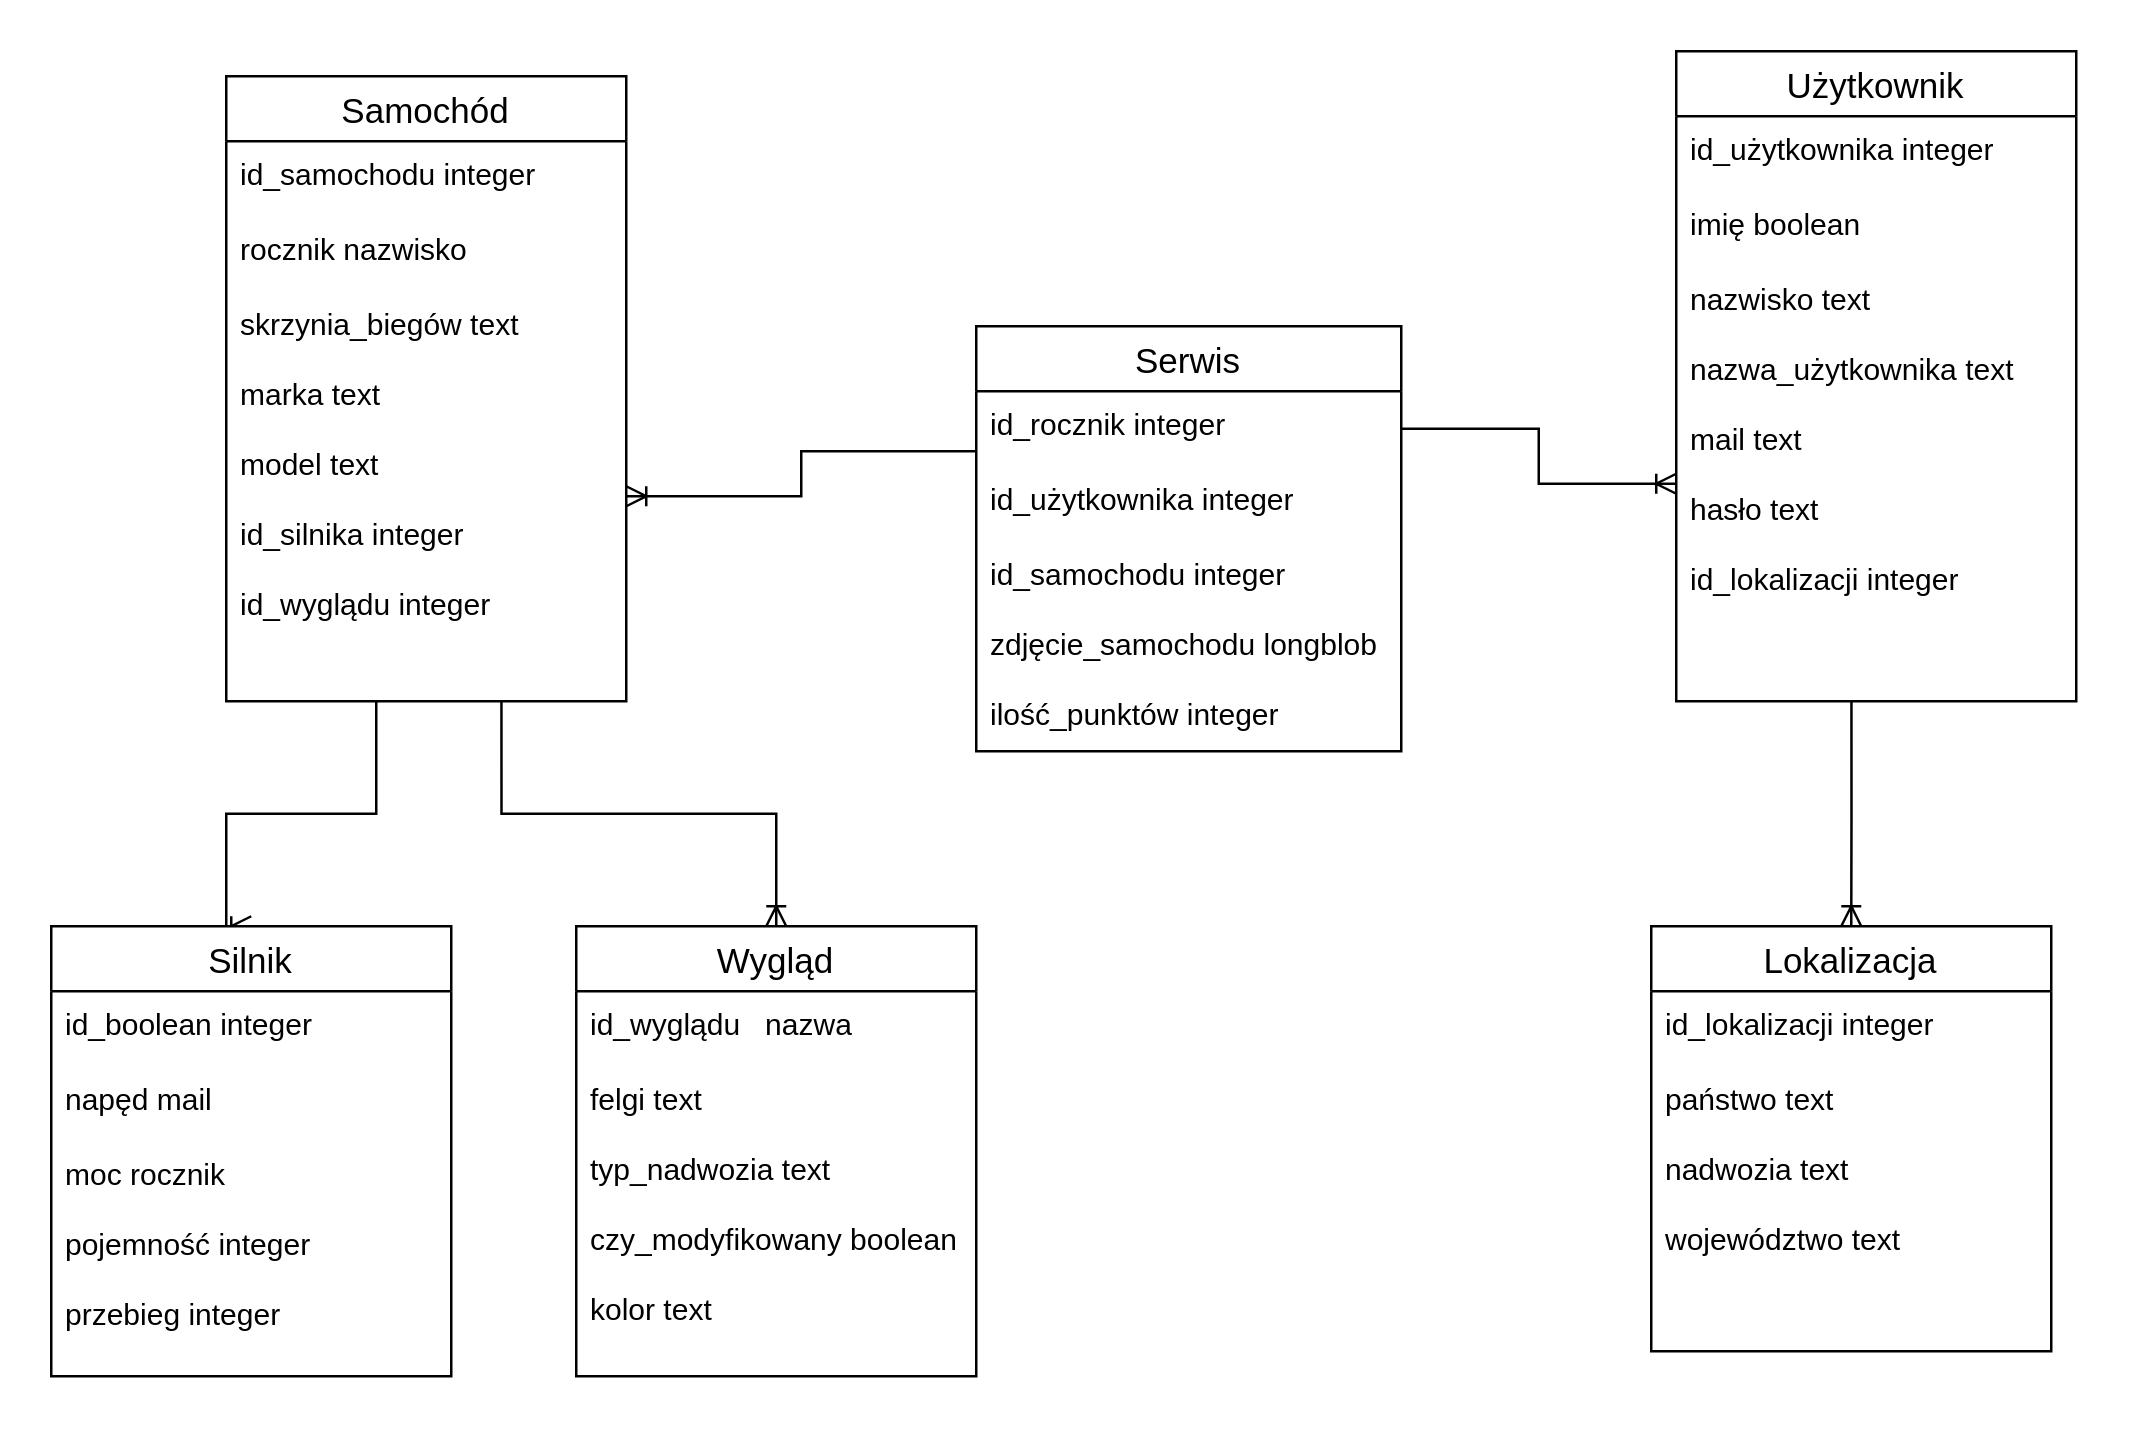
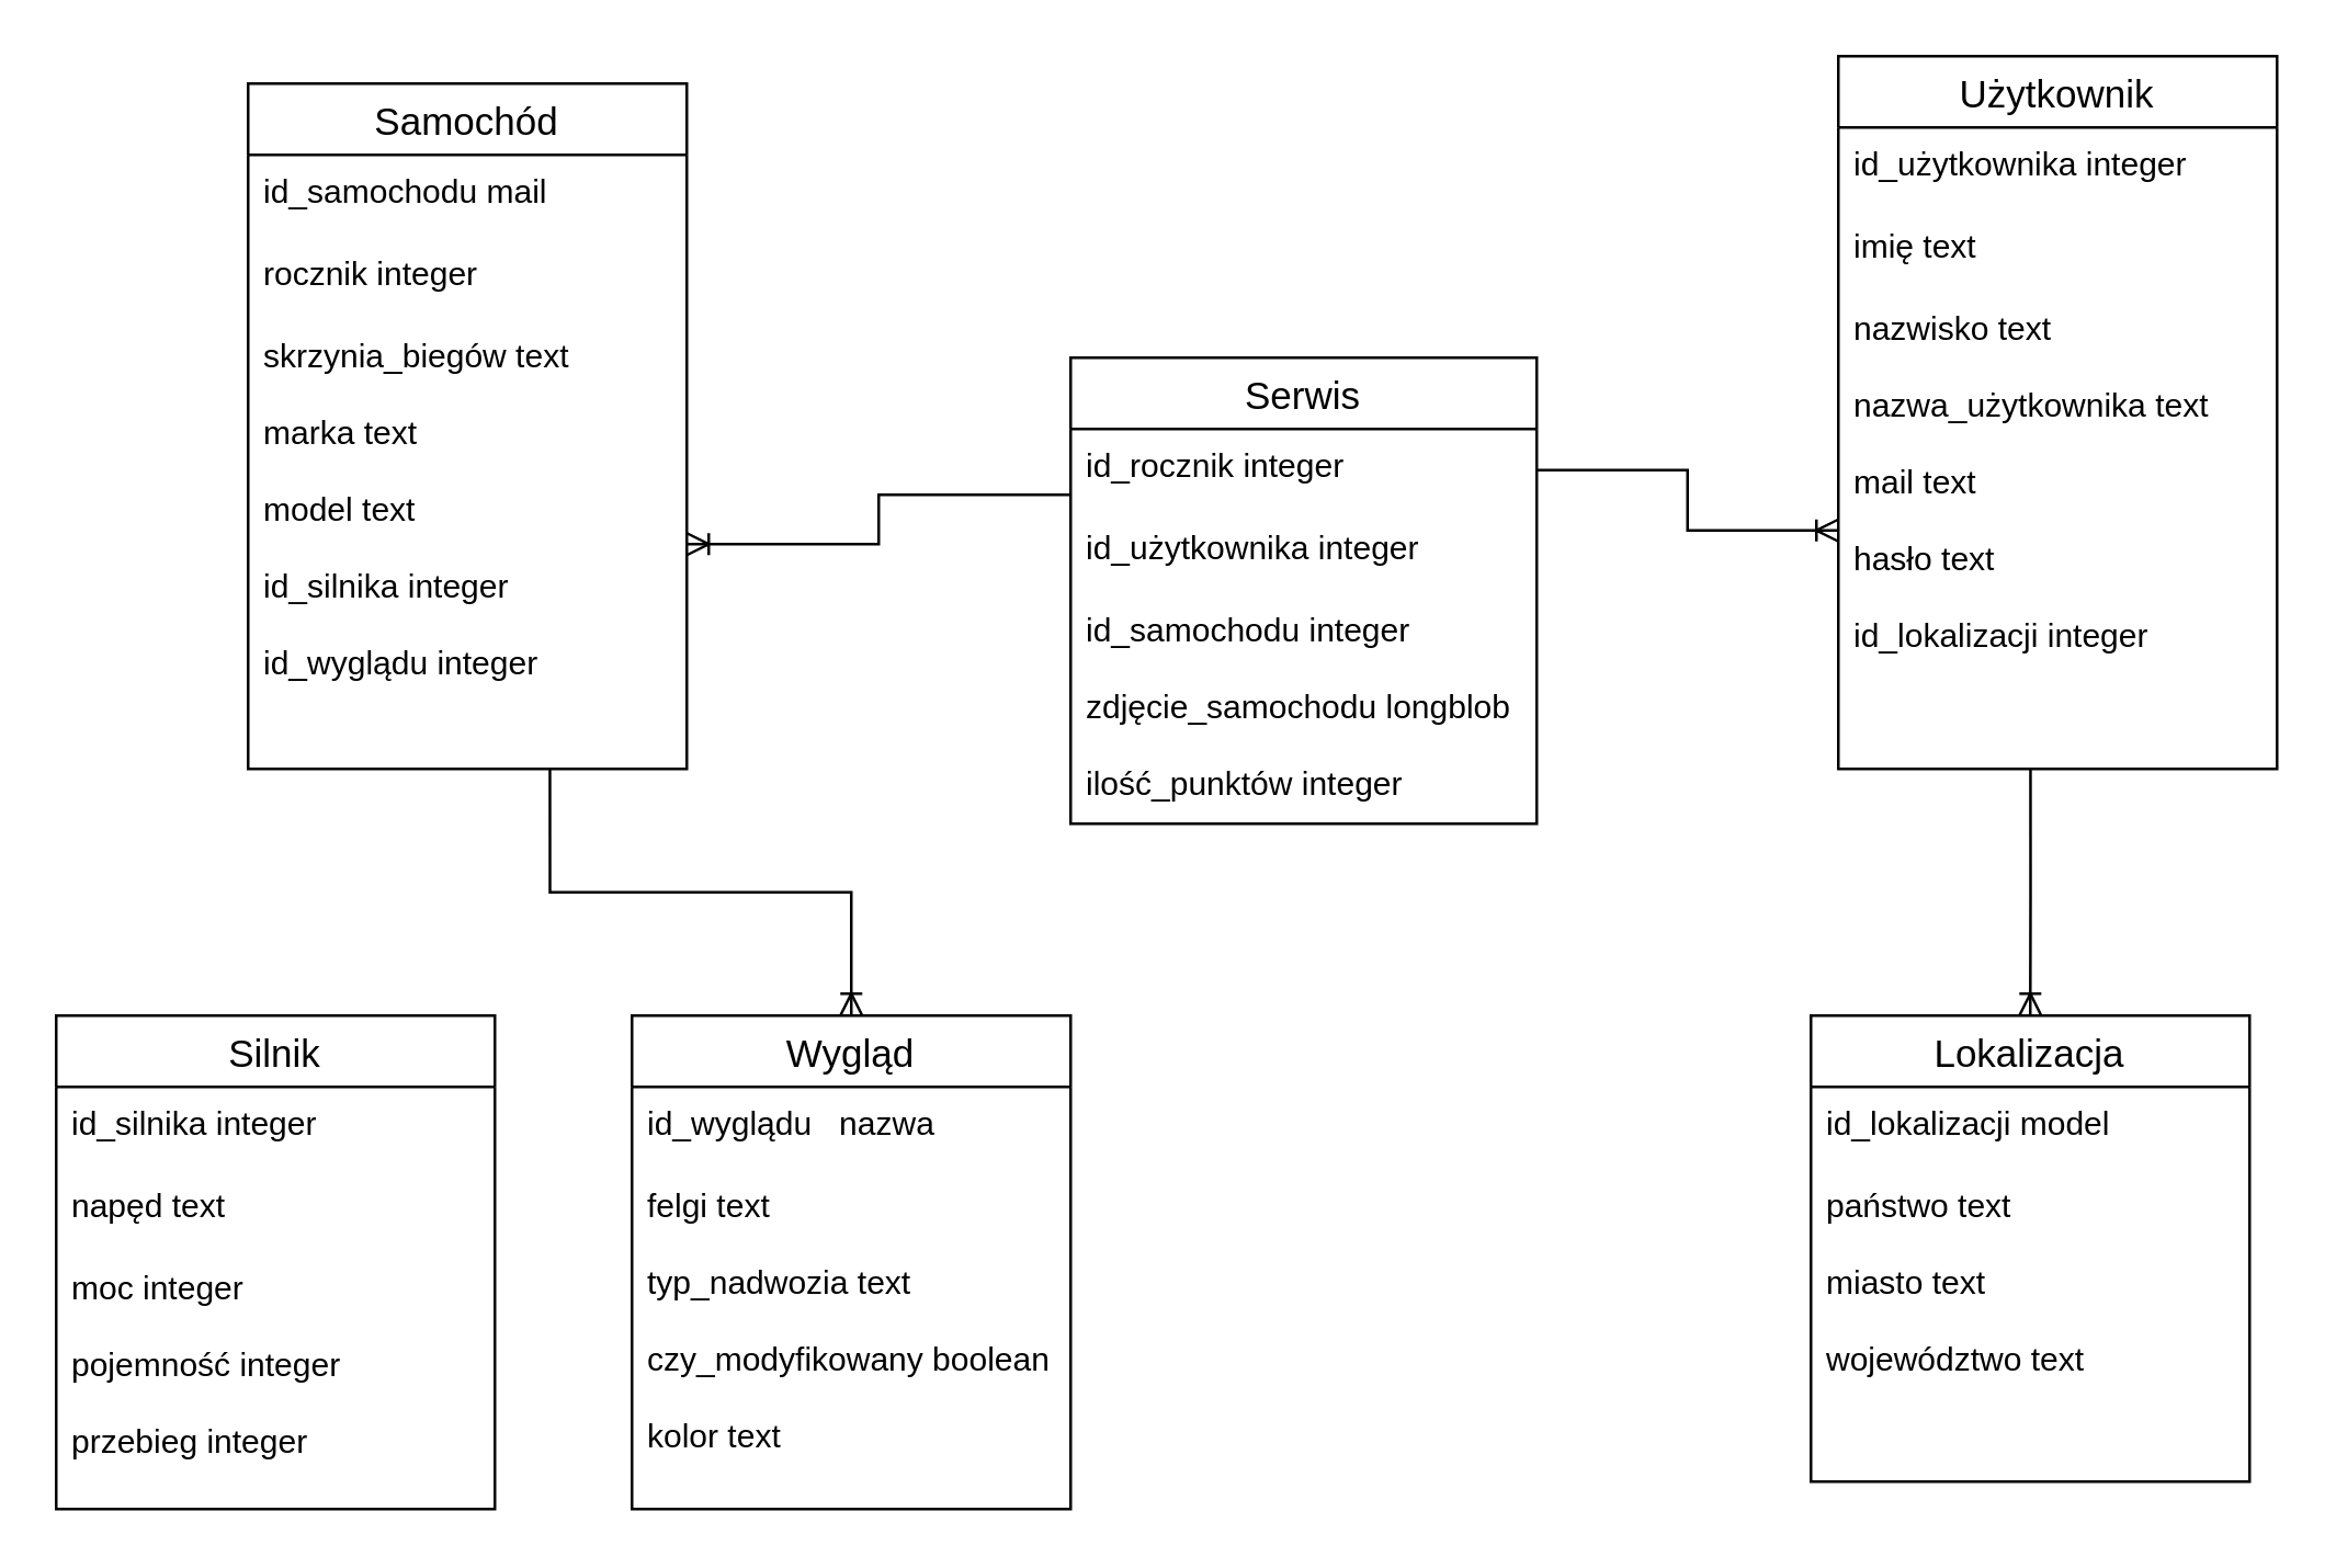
  <mxCell id="0" />
  <mxCell id="1" parent="0" />
  <mxCell id="2" value="Serwis" style="swimlane;fontStyle=0;childLayout=stackLayout;horizontal=1;startSize=26;horizontalStack=0;resizeParent=1;resizeParentMax=0;resizeLast=0;collapsible=1;marginBottom=0;align=center;fontSize=14;" vertex="1" parent="1"><mxGeometry x="390" y="130" width="170" height="170" as="geometry" /></mxCell>
  <mxCell id="3" value="id_rocznik integer" style="text;strokeColor=none;fillColor=none;spacingLeft=4;spacingRight=4;overflow=hidden;rotatable=0;points=[[0,0.5],[1,0.5]];portConstraint=eastwest;fontSize=12;" vertex="1" parent="2"><mxGeometry y="26" width="170" height="30" as="geometry" /></mxCell>
  <mxCell id="4" value="id_użytkownika integer" style="text;strokeColor=none;fillColor=none;spacingLeft=4;spacingRight=4;overflow=hidden;rotatable=0;points=[[0,0.5],[1,0.5]];portConstraint=eastwest;fontSize=12;" vertex="1" parent="2"><mxGeometry y="56" width="170" height="30" as="geometry" /></mxCell>
  <mxCell id="5" value="id_samochodu integer&#10;&#10;zdjęcie_samochodu longblob&#10;&#10;ilość_punktów integer" style="text;strokeColor=none;fillColor=none;spacingLeft=4;spacingRight=4;overflow=hidden;rotatable=0;points=[[0,0.5],[1,0.5]];portConstraint=eastwest;fontSize=12;" vertex="1" parent="2"><mxGeometry y="86" width="170" height="84" as="geometry" /></mxCell>
  <mxCell id="6" value="Lokalizacja" style="swimlane;fontStyle=0;childLayout=stackLayout;horizontal=1;startSize=26;horizontalStack=0;resizeParent=1;resizeParentMax=0;resizeLast=0;collapsible=1;marginBottom=0;align=center;fontSize=14;" vertex="1" parent="1"><mxGeometry x="660" y="370" width="160" height="170" as="geometry" /></mxCell>
- <mxCell id="7" value="id_lokalizacji integer" style="text;strokeColor=none;fillColor=none;spacingLeft=4;spacingRight=4;overflow=hidden;rotatable=0;points=[[0,0.5],[1,0.5]];portConstraint=eastwest;fontSize=12;" vertex="1" parent="6"><mxGeometry y="26" width="160" height="30" as="geometry" /></mxCell>
- <mxCell id="8" value="państwo text&#10;&#10;nadwozia text&#10;&#10;województwo text" style="text;strokeColor=none;fillColor=none;spacingLeft=4;spacingRight=4;overflow=hidden;rotatable=0;points=[[0,0.5],[1,0.5]];portConstraint=eastwest;fontSize=12;" vertex="1" parent="6"><mxGeometry y="56" width="160" height="114" as="geometry" /></mxCell>
+ <mxCell id="7" value="id_lokalizacji model" style="text;strokeColor=none;fillColor=none;spacingLeft=4;spacingRight=4;overflow=hidden;rotatable=0;points=[[0,0.5],[1,0.5]];portConstraint=eastwest;fontSize=12;" vertex="1" parent="6"><mxGeometry y="26" width="160" height="30" as="geometry" /></mxCell>
+ <mxCell id="8" value="państwo text&#10;&#10;miasto text&#10;&#10;województwo text" style="text;strokeColor=none;fillColor=none;spacingLeft=4;spacingRight=4;overflow=hidden;rotatable=0;points=[[0,0.5],[1,0.5]];portConstraint=eastwest;fontSize=12;" vertex="1" parent="6"><mxGeometry y="56" width="160" height="114" as="geometry" /></mxCell>
  <mxCell id="9" value="Użytkownik" style="swimlane;fontStyle=0;childLayout=stackLayout;horizontal=1;startSize=26;horizontalStack=0;resizeParent=1;resizeParentMax=0;resizeLast=0;collapsible=1;marginBottom=0;align=center;fontSize=14;" vertex="1" parent="1"><mxGeometry x="670" y="20" width="160" height="260" as="geometry" /></mxCell>
  <mxCell id="10" value="id_użytkownika integer" style="text;strokeColor=none;fillColor=none;spacingLeft=4;spacingRight=4;overflow=hidden;rotatable=0;points=[[0,0.5],[1,0.5]];portConstraint=eastwest;fontSize=12;" vertex="1" parent="9"><mxGeometry y="26" width="160" height="30" as="geometry" /></mxCell>
- <mxCell id="11" value="imię boolean" style="text;strokeColor=none;fillColor=none;spacingLeft=4;spacingRight=4;overflow=hidden;rotatable=0;points=[[0,0.5],[1,0.5]];portConstraint=eastwest;fontSize=12;" vertex="1" parent="9"><mxGeometry y="56" width="160" height="30" as="geometry" /></mxCell>
+ <mxCell id="11" value="imię text" style="text;strokeColor=none;fillColor=none;spacingLeft=4;spacingRight=4;overflow=hidden;rotatable=0;points=[[0,0.5],[1,0.5]];portConstraint=eastwest;fontSize=12;" vertex="1" parent="9"><mxGeometry y="56" width="160" height="30" as="geometry" /></mxCell>
  <mxCell id="12" value="nazwisko text&#10;&#10;nazwa_użytkownika text&#10;&#10;mail text&#10;&#10;hasło text&#10;&#10;id_lokalizacji integer" style="text;strokeColor=none;fillColor=none;spacingLeft=4;spacingRight=4;overflow=hidden;rotatable=0;points=[[0,0.5],[1,0.5]];portConstraint=eastwest;fontSize=12;" vertex="1" parent="9"><mxGeometry y="86" width="160" height="174" as="geometry" /></mxCell>
- <mxCell id="13" style="edgeStyle=orthogonalEdgeStyle;rounded=0;orthogonalLoop=1;jettySize=auto;html=1;entryX=0.5;entryY=0;entryDx=0;entryDy=0;endArrow=ERoneToMany;endFill=0;" edge="1" parent="1" source="14" target="18"><mxGeometry relative="1" as="geometry"><Array as="points"><mxPoint x="150" y="325" /><mxPoint x="90" y="325" /></Array></mxGeometry></mxCell>
  <mxCell id="14" value="Samochód" style="swimlane;fontStyle=0;childLayout=stackLayout;horizontal=1;startSize=26;horizontalStack=0;resizeParent=1;resizeParentMax=0;resizeLast=0;collapsible=1;marginBottom=0;align=center;fontSize=14;" vertex="1" parent="1"><mxGeometry x="90" y="30" width="160" height="250" as="geometry" /></mxCell>
- <mxCell id="15" value="id_samochodu integer" style="text;strokeColor=none;fillColor=none;spacingLeft=4;spacingRight=4;overflow=hidden;rotatable=0;points=[[0,0.5],[1,0.5]];portConstraint=eastwest;fontSize=12;" vertex="1" parent="14"><mxGeometry y="26" width="160" height="30" as="geometry" /></mxCell>
- <mxCell id="16" value="rocznik nazwisko" style="text;strokeColor=none;fillColor=none;spacingLeft=4;spacingRight=4;overflow=hidden;rotatable=0;points=[[0,0.5],[1,0.5]];portConstraint=eastwest;fontSize=12;" vertex="1" parent="14"><mxGeometry y="56" width="160" height="30" as="geometry" /></mxCell>
+ <mxCell id="15" value="id_samochodu mail" style="text;strokeColor=none;fillColor=none;spacingLeft=4;spacingRight=4;overflow=hidden;rotatable=0;points=[[0,0.5],[1,0.5]];portConstraint=eastwest;fontSize=12;" vertex="1" parent="14"><mxGeometry y="26" width="160" height="30" as="geometry" /></mxCell>
+ <mxCell id="16" value="rocznik integer" style="text;strokeColor=none;fillColor=none;spacingLeft=4;spacingRight=4;overflow=hidden;rotatable=0;points=[[0,0.5],[1,0.5]];portConstraint=eastwest;fontSize=12;" vertex="1" parent="14"><mxGeometry y="56" width="160" height="30" as="geometry" /></mxCell>
  <mxCell id="17" value="skrzynia_biegów text&#10;&#10;marka text&#10;&#10;model text&#10;&#10;id_silnika integer&#10;&#10;id_wyglądu integer" style="text;strokeColor=none;fillColor=none;spacingLeft=4;spacingRight=4;overflow=hidden;rotatable=0;points=[[0,0.5],[1,0.5]];portConstraint=eastwest;fontSize=12;" vertex="1" parent="14"><mxGeometry y="86" width="160" height="164" as="geometry" /></mxCell>
  <mxCell id="18" value="Silnik" style="swimlane;fontStyle=0;childLayout=stackLayout;horizontal=1;startSize=26;horizontalStack=0;resizeParent=1;resizeParentMax=0;resizeLast=0;collapsible=1;marginBottom=0;align=center;fontSize=14;" vertex="1" parent="1"><mxGeometry x="20" y="370" width="160" height="180" as="geometry" /></mxCell>
- <mxCell id="19" value="id_boolean integer" style="text;strokeColor=none;fillColor=none;spacingLeft=4;spacingRight=4;overflow=hidden;rotatable=0;points=[[0,0.5],[1,0.5]];portConstraint=eastwest;fontSize=12;" vertex="1" parent="18"><mxGeometry y="26" width="160" height="30" as="geometry" /></mxCell>
- <mxCell id="20" value="napęd mail" style="text;strokeColor=none;fillColor=none;spacingLeft=4;spacingRight=4;overflow=hidden;rotatable=0;points=[[0,0.5],[1,0.5]];portConstraint=eastwest;fontSize=12;" vertex="1" parent="18"><mxGeometry y="56" width="160" height="30" as="geometry" /></mxCell>
- <mxCell id="21" value="moc rocznik&#10;&#10;pojemność integer&#10;&#10;przebieg integer" style="text;strokeColor=none;fillColor=none;spacingLeft=4;spacingRight=4;overflow=hidden;rotatable=0;points=[[0,0.5],[1,0.5]];portConstraint=eastwest;fontSize=12;" vertex="1" parent="18"><mxGeometry y="86" width="160" height="94" as="geometry" /></mxCell>
+ <mxCell id="19" value="id_silnika integer" style="text;strokeColor=none;fillColor=none;spacingLeft=4;spacingRight=4;overflow=hidden;rotatable=0;points=[[0,0.5],[1,0.5]];portConstraint=eastwest;fontSize=12;" vertex="1" parent="18"><mxGeometry y="26" width="160" height="30" as="geometry" /></mxCell>
+ <mxCell id="20" value="napęd text" style="text;strokeColor=none;fillColor=none;spacingLeft=4;spacingRight=4;overflow=hidden;rotatable=0;points=[[0,0.5],[1,0.5]];portConstraint=eastwest;fontSize=12;" vertex="1" parent="18"><mxGeometry y="56" width="160" height="30" as="geometry" /></mxCell>
+ <mxCell id="21" value="moc integer&#10;&#10;pojemność integer&#10;&#10;przebieg integer" style="text;strokeColor=none;fillColor=none;spacingLeft=4;spacingRight=4;overflow=hidden;rotatable=0;points=[[0,0.5],[1,0.5]];portConstraint=eastwest;fontSize=12;" vertex="1" parent="18"><mxGeometry y="86" width="160" height="94" as="geometry" /></mxCell>
  <mxCell id="22" value="Wygląd" style="swimlane;fontStyle=0;childLayout=stackLayout;horizontal=1;startSize=26;horizontalStack=0;resizeParent=1;resizeParentMax=0;resizeLast=0;collapsible=1;marginBottom=0;align=center;fontSize=14;" vertex="1" parent="1"><mxGeometry x="230" y="370" width="160" height="180" as="geometry" /></mxCell>
  <mxCell id="23" value="id_wyglądu   nazwa" style="text;strokeColor=none;fillColor=none;spacingLeft=4;spacingRight=4;overflow=hidden;rotatable=0;points=[[0,0.5],[1,0.5]];portConstraint=eastwest;fontSize=12;" vertex="1" parent="22"><mxGeometry y="26" width="160" height="30" as="geometry" /></mxCell>
  <mxCell id="24" value="felgi text&#10;&#10;typ_nadwozia text&#10;&#10;czy_modyfikowany boolean&#10;&#10;kolor text" style="text;strokeColor=none;fillColor=none;spacingLeft=4;spacingRight=4;overflow=hidden;rotatable=0;points=[[0,0.5],[1,0.5]];portConstraint=eastwest;fontSize=12;" vertex="1" parent="22"><mxGeometry y="56" width="160" height="124" as="geometry" /></mxCell>
  <mxCell id="25" style="edgeStyle=orthogonalEdgeStyle;rounded=0;orthogonalLoop=1;jettySize=auto;html=1;endArrow=ERoneToMany;endFill=0;exitX=0.688;exitY=1;exitDx=0;exitDy=0;exitPerimeter=0;" edge="1" parent="1" source="17" target="22"><mxGeometry relative="1" as="geometry" /></mxCell>
  <mxCell id="26" style="edgeStyle=orthogonalEdgeStyle;rounded=0;orthogonalLoop=1;jettySize=auto;html=1;endArrow=ERoneToMany;endFill=0;exitX=0;exitY=0.8;exitDx=0;exitDy=0;exitPerimeter=0;" edge="1" parent="1" source="3" target="17"><mxGeometry relative="1" as="geometry" /></mxCell>
  <mxCell id="27" style="edgeStyle=orthogonalEdgeStyle;rounded=0;orthogonalLoop=1;jettySize=auto;html=1;endArrow=ERoneToMany;endFill=0;exitX=1;exitY=0.5;exitDx=0;exitDy=0;" edge="1" parent="1" source="3" target="12"><mxGeometry relative="1" as="geometry" /></mxCell>
  <mxCell id="28" style="edgeStyle=orthogonalEdgeStyle;rounded=0;orthogonalLoop=1;jettySize=auto;html=1;endArrow=ERoneToMany;endFill=0;exitX=0.438;exitY=1;exitDx=0;exitDy=0;exitPerimeter=0;" edge="1" parent="1" source="12" target="6"><mxGeometry relative="1" as="geometry" /></mxCell>
